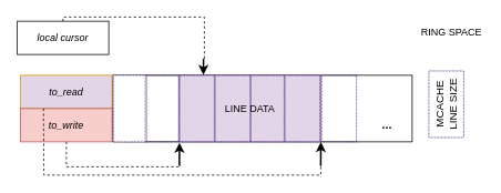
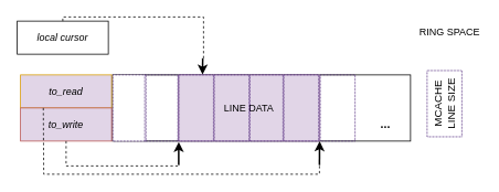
  <mxCell id="0" />
  <mxCell id="1" parent="0" />
  <mxCell id="2" value="" style="rounded=0;whiteSpace=wrap;html=1;labelPosition=center;verticalLabelPosition=top;align=center;verticalAlign=bottom;" vertex="1" parent="1"><mxGeometry x="135" y="90" width="360" height="80" as="geometry" /></mxCell>
  <mxCell id="3" value="LINE DATA" style="whiteSpace=wrap;html=1;fillColor=#e1d5e7;strokeColor=#9673a6;" vertex="1" parent="1"><mxGeometry x="215" y="90" width="170" height="80" as="geometry" /></mxCell>
  <mxCell id="4" value="" style="endArrow=classic;html=1;strokeWidth=2;entryX=1.016;entryY=1.013;entryDx=0;entryDy=0;entryPerimeter=0;" edge="1" parent="1"><mxGeometry width="50" height="50" relative="1" as="geometry"><mxPoint x="385" y="199" as="sourcePoint" /><mxPoint x="385.2" y="170.2" as="targetPoint" /></mxGeometry></mxCell>
  <mxCell id="5" value="" style="endArrow=classic;html=1;strokeWidth=2;entryX=-0.005;entryY=1.025;entryDx=0;entryDy=0;entryPerimeter=0;" edge="1" parent="1"><mxGeometry width="50" height="50" relative="1" as="geometry"><mxPoint x="215" y="199" as="sourcePoint" /><mxPoint x="215.047" y="171.116" as="targetPoint" /></mxGeometry></mxCell>
  <mxCell id="6" value="&lt;i&gt;to_read&lt;/i&gt;" style="whiteSpace=wrap;html=1;fillColor=#e1d5e7;strokeColor=#d79b00;" vertex="1" parent="1"><mxGeometry x="24" y="90" width="110" height="40" as="geometry" /></mxCell>
- <mxCell id="7" value="&lt;i&gt;to_write&lt;/i&gt;" style="whiteSpace=wrap;html=1;fillColor=#f8cecc;strokeColor=#b85450;" vertex="1" parent="1"><mxGeometry x="24" y="130" width="110" height="40" as="geometry" /></mxCell>
+ <mxCell id="7" value="&lt;i&gt;to_write&lt;/i&gt;" style="whiteSpace=wrap;html=1;fillColor=#e1d5e7;strokeColor=#b85450;" vertex="1" parent="1"><mxGeometry x="24" y="130" width="110" height="40" as="geometry" /></mxCell>
  <mxCell id="8" value="&lt;i&gt;local cursor&lt;/i&gt;" style="whiteSpace=wrap;html=1;" vertex="1" parent="1"><mxGeometry x="20" y="25" width="110" height="40" as="geometry" /></mxCell>
  <mxCell id="9" value="RING SPACE" style="text;html=1;align=right;" vertex="1" parent="1"><mxGeometry x="490" y="25" width="90" height="30" as="geometry" /></mxCell>
  <mxCell id="10" value="" style="endArrow=none;dashed=1;html=1;strokeWidth=1;entryX=0.25;entryY=0;entryDx=0;entryDy=0;rounded=0;" edge="1" parent="1" target="7"><mxGeometry width="50" height="50" relative="1" as="geometry"><mxPoint x="385" y="200" as="sourcePoint" /><mxPoint x="84" y="230" as="targetPoint" /><Array as="points"><mxPoint x="385" y="210" /><mxPoint x="234" y="210" /><mxPoint x="52" y="210" /></Array></mxGeometry></mxCell>
  <mxCell id="11" value="" style="endArrow=none;dashed=1;html=1;strokeWidth=1;entryX=0.5;entryY=1;entryDx=0;entryDy=0;rounded=0;" edge="1" parent="1" target="7"><mxGeometry width="50" height="50" relative="1" as="geometry"><mxPoint x="214" y="200" as="sourcePoint" /><mxPoint x="61.6" y="140" as="targetPoint" /><Array as="points"><mxPoint x="214" y="200" /><mxPoint x="79" y="200" /></Array></mxGeometry></mxCell>
  <mxCell id="12" value="" style="endArrow=classic;html=1;strokeWidth=2;entryX=0.25;entryY=0;entryDx=0;entryDy=0;" edge="1" parent="1"><mxGeometry width="50" height="50" relative="1" as="geometry"><mxPoint x="244" y="70" as="sourcePoint" /><mxPoint x="243.833" y="89.667" as="targetPoint" /></mxGeometry></mxCell>
  <mxCell id="13" value="" style="endArrow=none;dashed=1;html=1;strokeWidth=1;entryX=0.5;entryY=0;entryDx=0;entryDy=0;rounded=0;" edge="1" parent="1" target="8"><mxGeometry width="50" height="50" relative="1" as="geometry"><mxPoint x="245" y="70" as="sourcePoint" /><mxPoint x="61.429" y="140.286" as="targetPoint" /><Array as="points"><mxPoint x="245" y="20" /><mxPoint x="75" y="20" /></Array></mxGeometry></mxCell>
  <mxCell id="14" value="" style="group" vertex="1" connectable="0" parent="1"><mxGeometry x="92" y="90" width="334" height="80" as="geometry" /></mxCell>
  <mxCell id="15" value="" style="whiteSpace=wrap;html=1;align=right;dashed=1;dashPattern=1 1;strokeColor=#330066;strokeWidth=1;" vertex="1" parent="14"><mxGeometry x="43.5" width="40" height="80" as="geometry" /></mxCell>
  <mxCell id="16" value="" style="whiteSpace=wrap;html=1;align=right;dashed=1;dashPattern=1 1;strokeColor=#330066;strokeWidth=1;fillColor=none;" vertex="1" parent="14"><mxGeometry x="82" width="40" height="80" as="geometry" /></mxCell>
  <mxCell id="17" value="" style="whiteSpace=wrap;html=1;align=right;dashed=1;dashPattern=1 1;strokeColor=#330066;strokeWidth=1;fillColor=none;" vertex="1" parent="14"><mxGeometry x="123" width="42" height="80" as="geometry" /></mxCell>
  <mxCell id="18" value="" style="whiteSpace=wrap;html=1;align=right;dashed=1;dashPattern=1 1;strokeColor=#330066;strokeWidth=1;fillColor=none;" vertex="1" parent="14"><mxGeometry x="166" width="42" height="80" as="geometry" /></mxCell>
  <mxCell id="19" value="" style="whiteSpace=wrap;html=1;align=right;dashed=1;dashPattern=1 1;strokeColor=#330066;strokeWidth=1;fillColor=none;" vertex="1" parent="14"><mxGeometry x="209" width="40" height="80" as="geometry" /></mxCell>
  <mxCell id="20" value="" style="whiteSpace=wrap;html=1;align=right;dashed=1;dashPattern=1 1;strokeColor=#330066;strokeWidth=1;fillColor=none;" vertex="1" parent="14"><mxGeometry x="250" width="42" height="80" as="geometry" /></mxCell>
  <mxCell id="21" value="" style="whiteSpace=wrap;html=1;align=right;dashed=1;dashPattern=1 1;strokeColor=#330066;strokeWidth=1;fillColor=none;" vertex="1" parent="14"><mxGeometry x="294" width="42" height="80" as="geometry" /></mxCell>
  <mxCell id="22" value="&lt;b&gt;&lt;font style=&quot;font-size: 14px&quot;&gt;...&lt;/font&gt;&lt;/b&gt;" style="text;html=1;strokeColor=none;fillColor=none;align=center;verticalAlign=middle;whiteSpace=wrap;rounded=0;dashed=1;dashPattern=1 1;" vertex="1" parent="1"><mxGeometry x="445" y="140" width="40" height="20" as="geometry" /></mxCell>
  <mxCell id="23" value="MCACHE LINE SIZE" style="whiteSpace=wrap;html=1;align=center;dashed=1;dashPattern=1 1;strokeColor=#330066;strokeWidth=1;fillColor=none;horizontal=0;fontSize=13;" vertex="1" parent="1"><mxGeometry x="515" y="84.786" width="42" height="80" as="geometry" /></mxCell>
